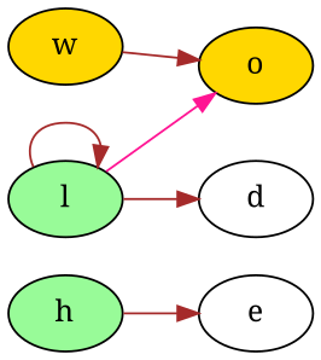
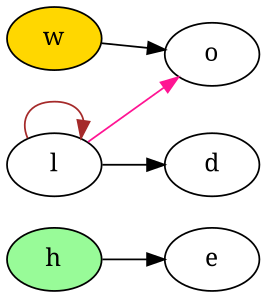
  digraph {
    fontname="Noto Serif"
    rankdir=LR
    node [fillcolor=palegreen fontname="Noto Serif" style=filled]
    edge [color=black fontname="Noto Serif"]
    h
    e [fillcolor=white]
-   l
-   o [fillcolor=gold]
+   l [fillcolor=white]
+   o [fillcolor=white]
    d [fillcolor=white]
    w [fillcolor=gold]
-   h -> e [color=brown]
+   h -> e
    l -> l [color=brown]
    l -> o [color=deeppink]
-   l -> d [color=brown]
-   w -> o [color=brown]
+   l -> d
+   w -> o
  }
